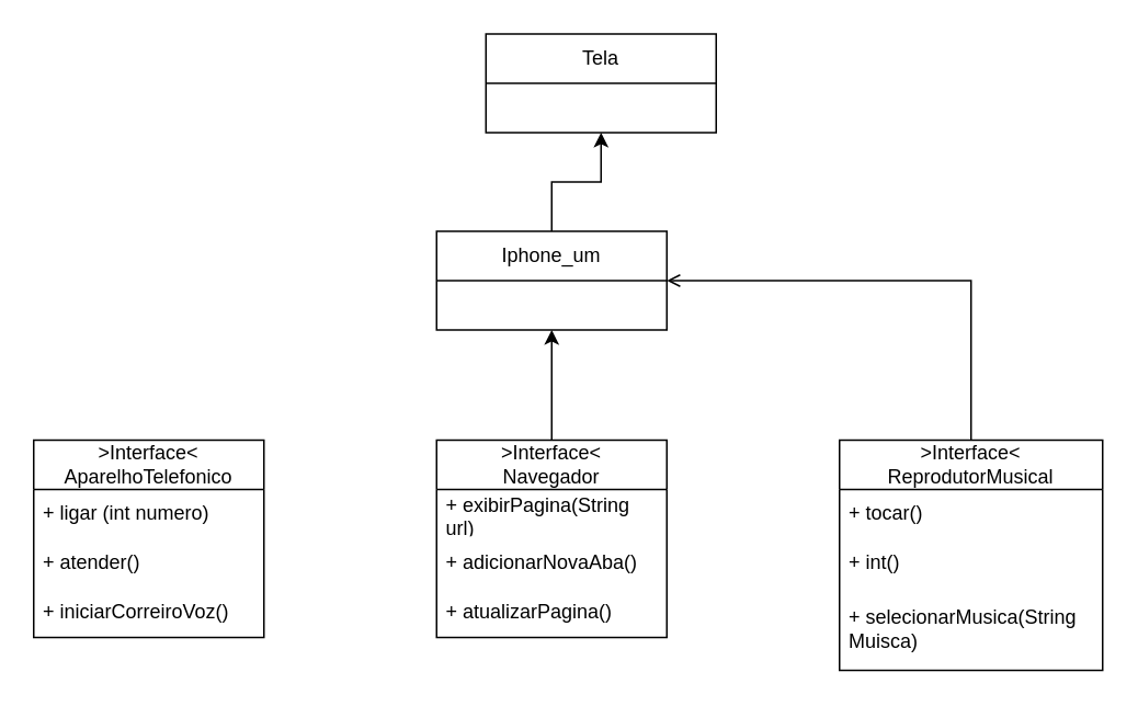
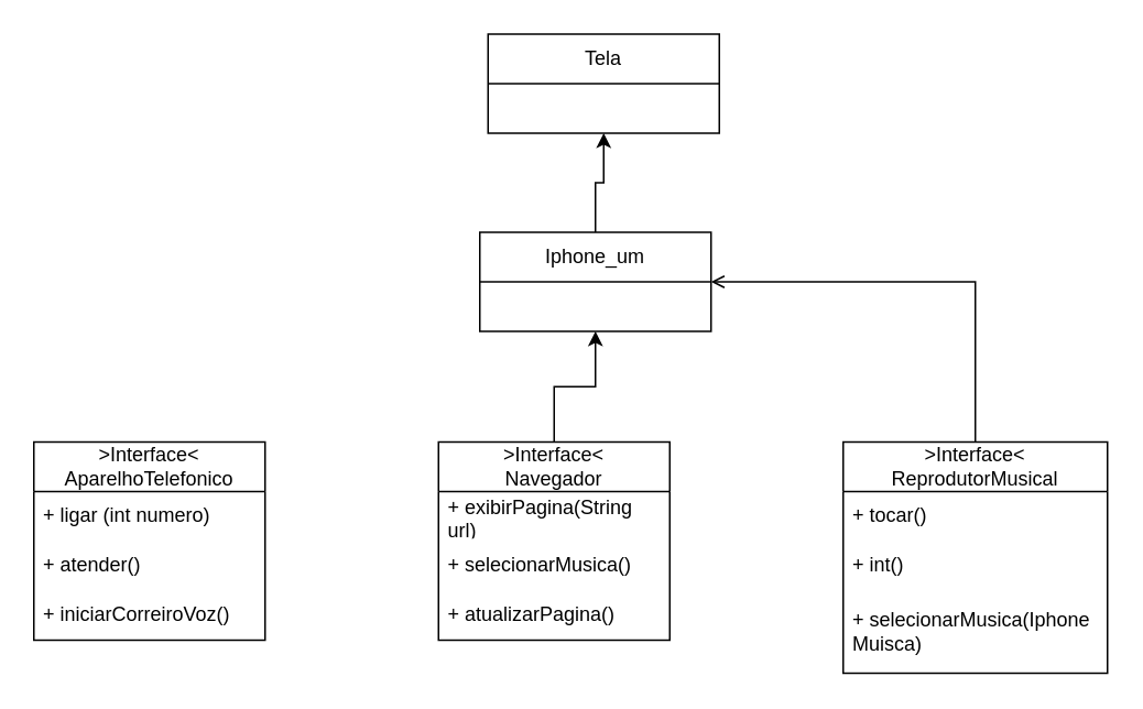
  <mxCell id="0" />
  <mxCell id="1" parent="0" />
  <mxCell id="2" value="&amp;gt;Interface&amp;lt;&lt;div&gt;AparelhoTelefonico&lt;/div&gt;" style="swimlane;fontStyle=0;childLayout=stackLayout;horizontal=1;startSize=30;horizontalStack=0;resizeParent=1;resizeParentMax=0;resizeLast=0;collapsible=1;marginBottom=0;whiteSpace=wrap;html=1;" vertex="1" parent="1"><mxGeometry x="20" y="267" width="140" height="120" as="geometry" /></mxCell>
  <mxCell id="3" value="+ ligar (int numero)" style="text;strokeColor=none;fillColor=none;align=left;verticalAlign=middle;spacingLeft=4;spacingRight=4;overflow=hidden;points=[[0,0.5],[1,0.5]];portConstraint=eastwest;rotatable=0;whiteSpace=wrap;html=1;" vertex="1" parent="2"><mxGeometry y="30" width="140" height="30" as="geometry" /></mxCell>
  <mxCell id="4" value="+ atender()" style="text;strokeColor=none;fillColor=none;align=left;verticalAlign=middle;spacingLeft=4;spacingRight=4;overflow=hidden;points=[[0,0.5],[1,0.5]];portConstraint=eastwest;rotatable=0;whiteSpace=wrap;html=1;" vertex="1" parent="2"><mxGeometry y="60" width="140" height="30" as="geometry" /></mxCell>
  <mxCell id="5" value="+ iniciarCorreiroVoz()" style="text;strokeColor=none;fillColor=none;align=left;verticalAlign=middle;spacingLeft=4;spacingRight=4;overflow=hidden;points=[[0,0.5],[1,0.5]];portConstraint=eastwest;rotatable=0;whiteSpace=wrap;html=1;" vertex="1" parent="2"><mxGeometry y="90" width="140" height="30" as="geometry" /></mxCell>
  <mxCell id="6" style="edgeStyle=orthogonalEdgeStyle;rounded=0;orthogonalLoop=1;jettySize=auto;html=1;" edge="1" parent="1" source="7" target="17"><mxGeometry relative="1" as="geometry" /></mxCell>
  <mxCell id="7" value="&lt;div&gt;&amp;gt;Interface&amp;lt;&lt;/div&gt;Navegador" style="swimlane;fontStyle=0;childLayout=stackLayout;horizontal=1;startSize=30;horizontalStack=0;resizeParent=1;resizeParentMax=0;resizeLast=0;collapsible=1;marginBottom=0;whiteSpace=wrap;html=1;" vertex="1" parent="1"><mxGeometry x="265" y="267" width="140" height="120" as="geometry" /></mxCell>
  <mxCell id="8" value="+ exibirPagina(String url)" style="text;strokeColor=none;fillColor=none;align=left;verticalAlign=middle;spacingLeft=4;spacingRight=4;overflow=hidden;points=[[0,0.5],[1,0.5]];portConstraint=eastwest;rotatable=0;whiteSpace=wrap;html=1;" vertex="1" parent="7"><mxGeometry y="30" width="140" height="30" as="geometry" /></mxCell>
- <mxCell id="9" value="+ adicionarNovaAba()" style="text;strokeColor=none;fillColor=none;align=left;verticalAlign=middle;spacingLeft=4;spacingRight=4;overflow=hidden;points=[[0,0.5],[1,0.5]];portConstraint=eastwest;rotatable=0;whiteSpace=wrap;html=1;" vertex="1" parent="7"><mxGeometry y="60" width="140" height="30" as="geometry" /></mxCell>
+ <mxCell id="9" value="+ selecionarMusica()" style="text;strokeColor=none;fillColor=none;align=left;verticalAlign=middle;spacingLeft=4;spacingRight=4;overflow=hidden;points=[[0,0.5],[1,0.5]];portConstraint=eastwest;rotatable=0;whiteSpace=wrap;html=1;" vertex="1" parent="7"><mxGeometry y="60" width="140" height="30" as="geometry" /></mxCell>
  <mxCell id="10" value="+ atualizarPagina()" style="text;strokeColor=none;fillColor=none;align=left;verticalAlign=middle;spacingLeft=4;spacingRight=4;overflow=hidden;points=[[0,0.5],[1,0.5]];portConstraint=eastwest;rotatable=0;whiteSpace=wrap;html=1;" vertex="1" parent="7"><mxGeometry y="90" width="140" height="30" as="geometry" /></mxCell>
  <mxCell id="11" style="edgeStyle=orthogonalEdgeStyle;rounded=0;orthogonalLoop=1;jettySize=auto;html=1;endArrow=open;" edge="1" parent="1" source="12" target="17"><mxGeometry relative="1" as="geometry"><Array as="points"><mxPoint x="590" y="170" /></Array></mxGeometry></mxCell>
  <mxCell id="12" value="&amp;gt;Interface&amp;lt;&lt;div&gt;ReprodutorMusical&lt;/div&gt;" style="swimlane;fontStyle=0;childLayout=stackLayout;horizontal=1;startSize=30;horizontalStack=0;resizeParent=1;resizeParentMax=0;resizeLast=0;collapsible=1;marginBottom=0;whiteSpace=wrap;html=1;" vertex="1" parent="1"><mxGeometry x="510" y="267" width="160" height="140" as="geometry" /></mxCell>
  <mxCell id="13" value="+ tocar()" style="text;strokeColor=none;fillColor=none;align=left;verticalAlign=middle;spacingLeft=4;spacingRight=4;overflow=hidden;points=[[0,0.5],[1,0.5]];portConstraint=eastwest;rotatable=0;whiteSpace=wrap;html=1;" vertex="1" parent="12"><mxGeometry y="30" width="160" height="30" as="geometry" /></mxCell>
  <mxCell id="14" value="+ int()" style="text;strokeColor=none;fillColor=none;align=left;verticalAlign=middle;spacingLeft=4;spacingRight=4;overflow=hidden;points=[[0,0.5],[1,0.5]];portConstraint=eastwest;rotatable=0;whiteSpace=wrap;html=1;" vertex="1" parent="12"><mxGeometry y="60" width="160" height="30" as="geometry" /></mxCell>
- <mxCell id="15" value="+ selecionarMusica(String Muisca)" style="text;strokeColor=none;fillColor=none;align=left;verticalAlign=middle;spacingLeft=4;spacingRight=4;overflow=hidden;points=[[0,0.5],[1,0.5]];portConstraint=eastwest;rotatable=0;whiteSpace=wrap;html=1;" vertex="1" parent="12"><mxGeometry y="90" width="160" height="50" as="geometry" /></mxCell>
+ <mxCell id="15" value="+ selecionarMusica(Iphone Muisca)" style="text;strokeColor=none;fillColor=none;align=left;verticalAlign=middle;spacingLeft=4;spacingRight=4;overflow=hidden;points=[[0,0.5],[1,0.5]];portConstraint=eastwest;rotatable=0;whiteSpace=wrap;html=1;" vertex="1" parent="12"><mxGeometry y="90" width="160" height="50" as="geometry" /></mxCell>
  <mxCell id="16" value="" style="edgeStyle=orthogonalEdgeStyle;rounded=0;orthogonalLoop=1;jettySize=auto;html=1;" edge="1" parent="1" source="17" target="18"><mxGeometry relative="1" as="geometry" /></mxCell>
- <mxCell id="17" value="Iphone_um" style="swimlane;fontStyle=0;childLayout=stackLayout;horizontal=1;startSize=30;horizontalStack=0;resizeParent=1;resizeParentMax=0;resizeLast=0;collapsible=1;marginBottom=0;whiteSpace=wrap;html=1;" vertex="1" parent="1"><mxGeometry x="265" y="140" width="140" height="60" as="geometry" /></mxCell>
+ <mxCell id="17" value="Iphone_um" style="swimlane;fontStyle=0;childLayout=stackLayout;horizontal=1;startSize=30;horizontalStack=0;resizeParent=1;resizeParentMax=0;resizeLast=0;collapsible=1;marginBottom=0;whiteSpace=wrap;html=1;" vertex="1" parent="1"><mxGeometry x="290" y="140" width="140" height="60" as="geometry" /></mxCell>
  <mxCell id="18" value="Tela" style="swimlane;fontStyle=0;childLayout=stackLayout;horizontal=1;startSize=30;horizontalStack=0;resizeParent=1;resizeParentMax=0;resizeLast=0;collapsible=1;marginBottom=0;whiteSpace=wrap;html=1;" vertex="1" parent="1"><mxGeometry x="295" y="20" width="140" height="60" as="geometry" /></mxCell>
